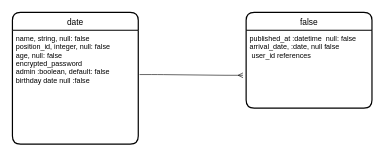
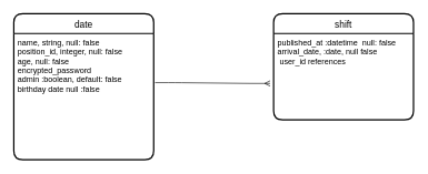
  <mxCell id="0" />
  <mxCell id="1" parent="0" />
  <mxCell id="2" value="date" style="swimlane;childLayout=stackLayout;horizontal=1;startSize=30;horizontalStack=0;rounded=1;fontSize=14;fontStyle=0;strokeWidth=2;resizeParent=0;resizeLast=1;shadow=0;dashed=0;align=center;" vertex="1" parent="1"><mxGeometry x="20" y="20" width="210" height="220" as="geometry" /></mxCell>
  <mxCell id="3" value="name, string, null: false&#10;position_id, integer, null: false&#10;age, null: false&#10;encrypted_password&#10;admin :boolean, default: false&#10;birthday date null :false" style="align=left;strokeColor=none;fillColor=none;spacingLeft=4;fontSize=12;verticalAlign=top;resizable=0;rotatable=0;part=1;" vertex="1" parent="2"><mxGeometry y="30" width="210" height="190" as="geometry" /></mxCell>
- <mxCell id="4" value="false" style="swimlane;childLayout=stackLayout;horizontal=1;startSize=30;horizontalStack=0;rounded=1;fontSize=14;fontStyle=0;strokeWidth=2;resizeParent=0;resizeLast=1;shadow=0;dashed=0;align=center;" vertex="1" parent="1"><mxGeometry x="410" y="20" width="210" height="160" as="geometry" /></mxCell>
+ <mxCell id="4" value="shift" style="swimlane;childLayout=stackLayout;horizontal=1;startSize=30;horizontalStack=0;rounded=1;fontSize=14;fontStyle=0;strokeWidth=2;resizeParent=0;resizeLast=1;shadow=0;dashed=0;align=center;" vertex="1" parent="1"><mxGeometry x="410" y="20" width="210" height="160" as="geometry" /></mxCell>
  <mxCell id="5" value="published_at :datetime  null: false&#10;arrival_date, :date, null false&#10; user_id references" style="align=left;strokeColor=none;fillColor=none;spacingLeft=4;fontSize=12;verticalAlign=top;resizable=0;rotatable=0;part=1;" vertex="1" parent="4"><mxGeometry y="30" width="210" height="130" as="geometry" /></mxCell>
  <mxCell id="6" value="" style="edgeStyle=entityRelationEdgeStyle;fontSize=12;html=1;endArrow=ERmany;exitX=1.01;exitY=0.389;exitDx=0;exitDy=0;exitPerimeter=0;entryX=-0.025;entryY=0.578;entryDx=0;entryDy=0;entryPerimeter=0;" edge="1" parent="1" source="3" target="5"><mxGeometry width="100" height="100" relative="1" as="geometry"><mxPoint x="460" y="240" as="sourcePoint" /><mxPoint x="560" y="140" as="targetPoint" /></mxGeometry></mxCell>
